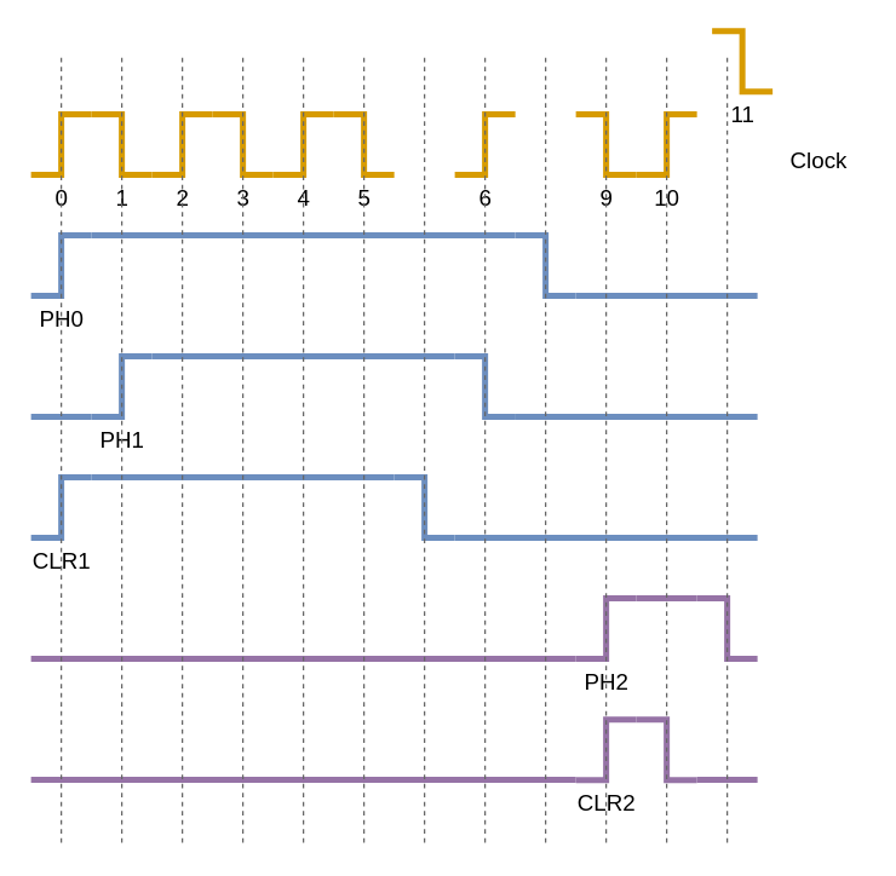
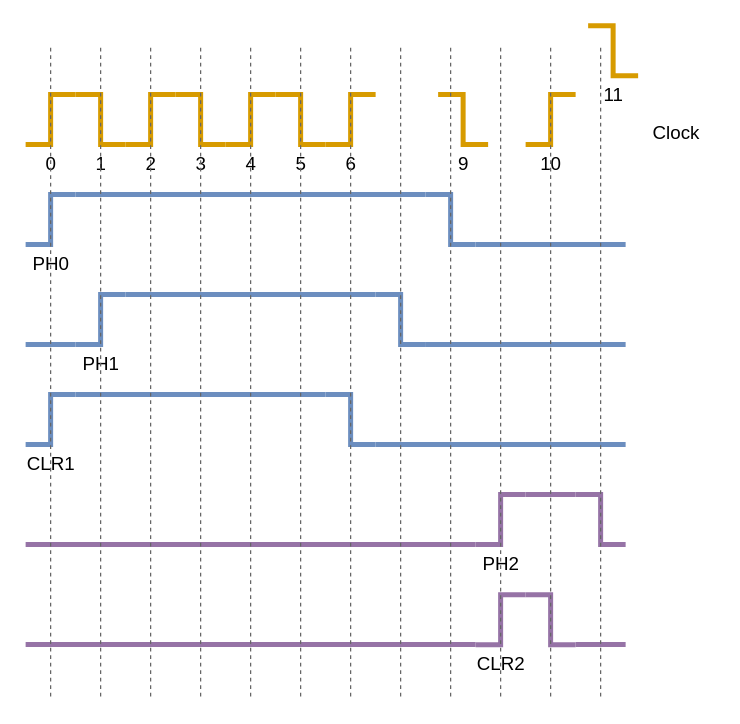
  <mxCell id="0" />
  <mxCell id="1" parent="0" />
  <mxCell id="2" value="0" style="pointerEvents=1;verticalLabelPosition=bottom;shadow=0;dashed=0;align=center;fillColor=#ffe6cc;html=1;verticalAlign=top;strokeWidth=4;shape=mxgraph.electrical.waveforms.step_1;fontStyle=0;fontSize=15;strokeColor=#d79b00;" parent="1" vertex="1"><mxGeometry x="20" y="75" width="40" height="40" as="geometry" /></mxCell>
  <mxCell id="3" value="1" style="pointerEvents=1;verticalLabelPosition=bottom;shadow=0;dashed=0;align=center;fillColor=#ffe6cc;html=1;verticalAlign=top;strokeWidth=4;shape=mxgraph.electrical.waveforms.step_2;fontSize=15;fontStyle=0;strokeColor=#d79b00;" parent="1" vertex="1"><mxGeometry x="60" y="75" width="40" height="40" as="geometry" /></mxCell>
  <mxCell id="4" value="2" style="pointerEvents=1;verticalLabelPosition=bottom;shadow=0;dashed=0;align=center;fillColor=#ffe6cc;html=1;verticalAlign=top;strokeWidth=4;shape=mxgraph.electrical.waveforms.step_1;fontStyle=0;fontSize=15;strokeColor=#d79b00;" parent="1" vertex="1"><mxGeometry x="100" y="75" width="40" height="40" as="geometry" /></mxCell>
  <mxCell id="5" value="3" style="pointerEvents=1;verticalLabelPosition=bottom;shadow=0;dashed=0;align=center;fillColor=#ffe6cc;html=1;verticalAlign=top;strokeWidth=4;shape=mxgraph.electrical.waveforms.step_2;fontSize=15;fontStyle=0;strokeColor=#d79b00;" parent="1" vertex="1"><mxGeometry x="140" y="75" width="40" height="40" as="geometry" /></mxCell>
  <mxCell id="6" value="4" style="pointerEvents=1;verticalLabelPosition=bottom;shadow=0;dashed=0;align=center;fillColor=#ffe6cc;html=1;verticalAlign=top;strokeWidth=4;shape=mxgraph.electrical.waveforms.step_1;fontStyle=0;fontSize=15;strokeColor=#d79b00;" parent="1" vertex="1"><mxGeometry x="180" y="75" width="40" height="40" as="geometry" /></mxCell>
  <mxCell id="7" value="5" style="pointerEvents=1;verticalLabelPosition=bottom;shadow=0;dashed=0;align=center;fillColor=#ffe6cc;html=1;verticalAlign=top;strokeWidth=4;shape=mxgraph.electrical.waveforms.step_2;fontSize=15;fontStyle=0;strokeColor=#d79b00;" parent="1" vertex="1"><mxGeometry x="220" y="75" width="40" height="40" as="geometry" /></mxCell>
- <mxCell id="8" value="6" style="pointerEvents=1;verticalLabelPosition=bottom;shadow=0;dashed=0;align=center;fillColor=#ffe6cc;html=1;verticalAlign=top;strokeWidth=4;shape=mxgraph.electrical.waveforms.step_1;fontStyle=0;fontSize=15;strokeColor=#d79b00;" parent="1" vertex="1"><mxGeometry x="300" y="75" width="40" height="40" as="geometry" /></mxCell>
+ <mxCell id="8" value="6" style="pointerEvents=1;verticalLabelPosition=bottom;shadow=0;dashed=0;align=center;fillColor=#ffe6cc;html=1;verticalAlign=top;strokeWidth=4;shape=mxgraph.electrical.waveforms.step_1;fontStyle=0;fontSize=15;strokeColor=#d79b00;" parent="1" vertex="1"><mxGeometry x="260" y="75" width="40" height="40" as="geometry" /></mxCell>
  <mxCell id="9" value="PH0" style="pointerEvents=1;verticalLabelPosition=bottom;shadow=0;dashed=0;align=center;fillColor=#dae8fc;html=1;verticalAlign=top;strokeWidth=4;shape=mxgraph.electrical.waveforms.step_1;fontSize=15;strokeColor=#6c8ebf;fontStyle=0" parent="1" vertex="1"><mxGeometry x="20" y="155" width="40" height="40" as="geometry" /></mxCell>
  <mxCell id="10" value="" style="pointerEvents=1;verticalLabelPosition=bottom;shadow=0;dashed=0;align=center;fillColor=#dae8fc;html=1;verticalAlign=top;strokeWidth=4;shape=mxgraph.electrical.waveforms.step_2;fontSize=15;strokeColor=#6c8ebf;" parent="1" vertex="1"><mxGeometry x="340" y="155" width="40" height="40" as="geometry" /></mxCell>
  <mxCell id="11" value="" style="endArrow=none;html=1;fontSize=15;strokeWidth=4;fillColor=#dae8fc;strokeColor=#6c8ebf;align=center;verticalAlign=top;" parent="1" edge="1"><mxGeometry width="50" height="50" relative="1" as="geometry"><mxPoint x="380" y="195" as="sourcePoint" /><mxPoint x="500" y="195" as="targetPoint" /><Array as="points"><mxPoint x="380" y="195" /></Array></mxGeometry></mxCell>
  <mxCell id="12" value="PH1" style="pointerEvents=1;verticalLabelPosition=bottom;shadow=0;dashed=0;align=center;fillColor=#dae8fc;html=1;verticalAlign=top;strokeWidth=4;shape=mxgraph.electrical.waveforms.step_1;fontSize=15;strokeColor=#6c8ebf;fontStyle=0" parent="1" vertex="1"><mxGeometry x="60" y="235" width="40" height="40" as="geometry" /></mxCell>
  <mxCell id="13" value="" style="pointerEvents=1;verticalLabelPosition=bottom;shadow=0;dashed=0;align=center;fillColor=#dae8fc;html=1;verticalAlign=top;strokeWidth=4;shape=mxgraph.electrical.waveforms.step_2;fontSize=15;strokeColor=#6c8ebf;" parent="1" vertex="1"><mxGeometry x="300" y="235" width="40" height="40" as="geometry" /></mxCell>
  <mxCell id="14" value="" style="endArrow=none;html=1;fontSize=15;strokeWidth=4;fillColor=#dae8fc;strokeColor=#6c8ebf;rounded=0;align=center;verticalAlign=top;" parent="1" edge="1"><mxGeometry width="50" height="50" relative="1" as="geometry"><mxPoint x="100" y="235" as="sourcePoint" /><mxPoint x="300" y="235" as="targetPoint" /><Array as="points" /></mxGeometry></mxCell>
  <mxCell id="15" value="" style="endArrow=none;html=1;fontSize=15;strokeWidth=4;fillColor=#dae8fc;strokeColor=#6c8ebf;rounded=0;align=center;verticalAlign=top;exitX=0.992;exitY=1;exitDx=0;exitDy=0;exitPerimeter=0;" parent="1" source="13" edge="1"><mxGeometry width="50" height="50" relative="1" as="geometry"><mxPoint x="380" y="275" as="sourcePoint" /><mxPoint x="500" y="275" as="targetPoint" /><Array as="points" /></mxGeometry></mxCell>
  <mxCell id="16" value="CLR1" style="pointerEvents=1;verticalLabelPosition=bottom;shadow=0;dashed=0;align=center;fillColor=#dae8fc;html=1;verticalAlign=top;strokeWidth=4;shape=mxgraph.electrical.waveforms.step_1;fontSize=15;strokeColor=#6c8ebf;fontStyle=0" parent="1" vertex="1"><mxGeometry x="20" y="315" width="40" height="40" as="geometry" /></mxCell>
  <mxCell id="17" value="" style="pointerEvents=1;verticalLabelPosition=bottom;shadow=0;dashed=0;align=center;fillColor=#dae8fc;html=1;verticalAlign=top;strokeWidth=4;shape=mxgraph.electrical.waveforms.step_2;fontSize=15;strokeColor=#6c8ebf;" parent="1" vertex="1"><mxGeometry x="260" y="315" width="40" height="40" as="geometry" /></mxCell>
  <mxCell id="18" value="" style="endArrow=none;html=1;fontSize=15;strokeWidth=4;fillColor=#dae8fc;strokeColor=#6c8ebf;rounded=0;align=center;verticalAlign=top;" parent="1" edge="1"><mxGeometry width="50" height="50" relative="1" as="geometry"><mxPoint x="60" y="315" as="sourcePoint" /><mxPoint x="260" y="315" as="targetPoint" /><Array as="points" /></mxGeometry></mxCell>
  <mxCell id="19" value="" style="endArrow=none;html=1;fontSize=15;strokeWidth=4;fillColor=#dae8fc;strokeColor=#6c8ebf;rounded=0;align=center;verticalAlign=top;" parent="1" edge="1"><mxGeometry width="50" height="50" relative="1" as="geometry"><mxPoint x="300" y="355" as="sourcePoint" /><mxPoint x="500" y="355" as="targetPoint" /><Array as="points" /></mxGeometry></mxCell>
  <mxCell id="20" value="PH2" style="pointerEvents=1;verticalLabelPosition=bottom;shadow=0;dashed=0;align=center;fillColor=#e1d5e7;html=1;verticalAlign=top;strokeWidth=4;shape=mxgraph.electrical.waveforms.step_1;fontSize=15;strokeColor=#9673a6;fontStyle=0" parent="1" vertex="1"><mxGeometry x="380" y="395" width="40" height="40" as="geometry" /></mxCell>
  <mxCell id="21" value="" style="pointerEvents=1;verticalLabelPosition=bottom;shadow=0;dashed=0;align=center;fillColor=#e1d5e7;html=1;verticalAlign=top;strokeWidth=4;shape=mxgraph.electrical.waveforms.step_2;fontSize=15;strokeColor=#9673a6;" parent="1" vertex="1"><mxGeometry x="460" y="395" width="40" height="40" as="geometry" /></mxCell>
  <mxCell id="22" value="" style="endArrow=none;html=1;fontSize=15;strokeWidth=4;fillColor=#e1d5e7;strokeColor=#9673a6;rounded=0;align=center;verticalAlign=top;" parent="1" edge="1"><mxGeometry width="50" height="50" relative="1" as="geometry"><mxPoint x="420" y="395" as="sourcePoint" /><mxPoint x="460" y="395" as="targetPoint" /><Array as="points" /></mxGeometry></mxCell>
  <mxCell id="23" value="CLR2" style="pointerEvents=1;verticalLabelPosition=bottom;shadow=0;dashed=0;align=center;fillColor=#e1d5e7;html=1;verticalAlign=top;strokeWidth=4;shape=mxgraph.electrical.waveforms.step_1;fontSize=15;strokeColor=#9673a6;fontStyle=0" parent="1" vertex="1"><mxGeometry x="380" y="475.1" width="40" height="40" as="geometry" /></mxCell>
  <mxCell id="24" value="" style="pointerEvents=1;verticalLabelPosition=bottom;shadow=0;dashed=0;align=center;fillColor=#e1d5e7;html=1;verticalAlign=top;strokeWidth=4;shape=mxgraph.electrical.waveforms.step_2;fontSize=15;strokeColor=#9673a6;" parent="1" vertex="1"><mxGeometry x="420" y="475.1" width="40" height="40" as="geometry" /></mxCell>
  <mxCell id="25" value="" style="endArrow=none;html=1;fontSize=15;strokeWidth=4;fillColor=#e1d5e7;strokeColor=#9673a6;rounded=0;align=center;verticalAlign=top;" parent="1" edge="1"><mxGeometry width="50" height="50" relative="1" as="geometry"><mxPoint x="20" y="515" as="sourcePoint" /><mxPoint x="380" y="515" as="targetPoint" /><Array as="points" /></mxGeometry></mxCell>
  <mxCell id="26" value="" style="endArrow=none;html=1;fontSize=15;strokeWidth=4;fillColor=#e1d5e7;strokeColor=#9673a6;rounded=0;align=center;verticalAlign=top;" parent="1" edge="1"><mxGeometry width="50" height="50" relative="1" as="geometry"><mxPoint x="20" y="435" as="sourcePoint" /><mxPoint x="380" y="435" as="targetPoint" /><Array as="points" /></mxGeometry></mxCell>
  <mxCell id="27" value="" style="endArrow=none;html=1;fontSize=15;strokeWidth=4;fillColor=#e1d5e7;strokeColor=#9673a6;rounded=0;align=center;verticalAlign=top;" parent="1" edge="1"><mxGeometry width="50" height="50" relative="1" as="geometry"><mxPoint x="460" y="515" as="sourcePoint" /><mxPoint x="500" y="515" as="targetPoint" /><Array as="points" /></mxGeometry></mxCell>
  <mxCell id="28" value="Clock" style="text;html=1;strokeColor=none;fillColor=none;align=left;verticalAlign=middle;whiteSpace=wrap;rounded=0;shadow=0;fontSize=15;" parent="1" vertex="1"><mxGeometry x="520" y="95" width="50" height="20" as="geometry" /></mxCell>
- <mxCell id="29" value="9" style="pointerEvents=1;verticalLabelPosition=bottom;shadow=0;dashed=0;align=center;fillColor=#ffe6cc;html=1;verticalAlign=top;strokeWidth=4;shape=mxgraph.electrical.waveforms.step_2;fontSize=15;fontStyle=0;strokeColor=#d79b00;" parent="1" vertex="1"><mxGeometry x="380" y="75" width="40" height="40" as="geometry" /></mxCell>
+ <mxCell id="29" value="9" style="pointerEvents=1;verticalLabelPosition=bottom;shadow=0;dashed=0;align=center;fillColor=#ffe6cc;html=1;verticalAlign=top;strokeWidth=4;shape=mxgraph.electrical.waveforms.step_2;fontSize=15;fontStyle=0;strokeColor=#d79b00;" parent="1" vertex="1"><mxGeometry x="350" y="75" width="40" height="40" as="geometry" /></mxCell>
  <mxCell id="30" value="10" style="pointerEvents=1;verticalLabelPosition=bottom;shadow=0;dashed=0;align=center;fillColor=#ffe6cc;html=1;verticalAlign=top;strokeWidth=4;shape=mxgraph.electrical.waveforms.step_1;fontStyle=0;fontSize=15;strokeColor=#d79b00;" parent="1" vertex="1"><mxGeometry x="420" y="75" width="40" height="40" as="geometry" /></mxCell>
  <mxCell id="31" value="11" style="pointerEvents=1;verticalLabelPosition=bottom;shadow=0;dashed=0;align=center;fillColor=#ffe6cc;html=1;verticalAlign=top;strokeWidth=4;shape=mxgraph.electrical.waveforms.step_2;fontSize=15;fontStyle=0;strokeColor=#d79b00;" parent="1" vertex="1"><mxGeometry x="470" y="20" width="40" height="40" as="geometry" /></mxCell>
  <mxCell id="32" value="" style="endArrow=none;html=1;fontSize=15;strokeWidth=4;fillColor=#dae8fc;strokeColor=#6c8ebf;rounded=0;align=center;verticalAlign=top;entryX=0;entryY=0;entryDx=0;entryDy=0;entryPerimeter=0;" parent="1" target="10" edge="1"><mxGeometry width="50" height="50" relative="1" as="geometry"><mxPoint x="60" y="155" as="sourcePoint" /><mxPoint x="100" y="155" as="targetPoint" /><Array as="points" /></mxGeometry></mxCell>
  <mxCell id="33" value="" style="endArrow=none;html=1;fontSize=15;strokeWidth=4;fillColor=#dae8fc;strokeColor=#6c8ebf;rounded=0;align=center;verticalAlign=top;" parent="1" edge="1"><mxGeometry width="50" height="50" relative="1" as="geometry"><mxPoint x="20" y="275" as="sourcePoint" /><mxPoint x="60" y="275" as="targetPoint" /><Array as="points" /></mxGeometry></mxCell>
  <mxCell id="34" value="Lineas" parent="0" />
  <mxCell id="35" value="" style="endArrow=none;dashed=1;html=1;strokeWidth=1;fontSize=18;fillColor=#f5f5f5;strokeColor=#666666;verticalAlign=top;align=center;" parent="34" edge="1"><mxGeometry width="50" height="50" relative="1" as="geometry"><mxPoint x="40" y="556.6" as="sourcePoint" /><mxPoint x="40" y="35" as="targetPoint" /></mxGeometry></mxCell>
  <mxCell id="36" value="" style="endArrow=none;dashed=1;html=1;strokeWidth=1;fontSize=18;fillColor=#f5f5f5;strokeColor=#666666;verticalAlign=top;align=center;" parent="34" edge="1"><mxGeometry width="50" height="50" relative="1" as="geometry"><mxPoint x="80" y="556.6" as="sourcePoint" /><mxPoint x="80" y="35" as="targetPoint" /></mxGeometry></mxCell>
  <mxCell id="37" value="" style="endArrow=none;dashed=1;html=1;strokeWidth=1;fontSize=18;fillColor=#f5f5f5;strokeColor=#666666;verticalAlign=top;align=center;" parent="34" edge="1"><mxGeometry width="50" height="50" relative="1" as="geometry"><mxPoint x="120" y="556.6" as="sourcePoint" /><mxPoint x="120" y="35" as="targetPoint" /></mxGeometry></mxCell>
  <mxCell id="38" value="" style="endArrow=none;dashed=1;html=1;strokeWidth=1;fontSize=18;fillColor=#f5f5f5;strokeColor=#666666;verticalAlign=top;align=center;" parent="34" edge="1"><mxGeometry width="50" height="50" relative="1" as="geometry"><mxPoint x="160" y="556.6" as="sourcePoint" /><mxPoint x="160" y="35" as="targetPoint" /></mxGeometry></mxCell>
  <mxCell id="39" value="" style="endArrow=none;dashed=1;html=1;strokeWidth=1;fontSize=18;fillColor=#f5f5f5;strokeColor=#666666;verticalAlign=top;align=center;" parent="34" edge="1"><mxGeometry width="50" height="50" relative="1" as="geometry"><mxPoint x="200" y="556.6" as="sourcePoint" /><mxPoint x="200" y="35" as="targetPoint" /></mxGeometry></mxCell>
  <mxCell id="40" value="" style="endArrow=none;dashed=1;html=1;strokeWidth=1;fontSize=18;fillColor=#f5f5f5;strokeColor=#666666;verticalAlign=top;align=center;" parent="34" edge="1"><mxGeometry width="50" height="50" relative="1" as="geometry"><mxPoint x="240" y="556.6" as="sourcePoint" /><mxPoint x="240" y="35" as="targetPoint" /></mxGeometry></mxCell>
  <mxCell id="41" value="" style="endArrow=none;dashed=1;html=1;strokeWidth=1;fontSize=18;fillColor=#f5f5f5;strokeColor=#666666;verticalAlign=top;align=center;" parent="34" edge="1"><mxGeometry width="50" height="50" relative="1" as="geometry"><mxPoint x="280" y="556.6" as="sourcePoint" /><mxPoint x="280" y="35" as="targetPoint" /></mxGeometry></mxCell>
  <mxCell id="42" value="" style="endArrow=none;dashed=1;html=1;strokeWidth=1;fontSize=18;fillColor=#f5f5f5;strokeColor=#666666;verticalAlign=top;align=center;" parent="34" edge="1"><mxGeometry width="50" height="50" relative="1" as="geometry"><mxPoint x="320" y="556.6" as="sourcePoint" /><mxPoint x="320" y="35" as="targetPoint" /></mxGeometry></mxCell>
  <mxCell id="43" value="" style="endArrow=none;dashed=1;html=1;strokeWidth=1;fontSize=18;fillColor=#f5f5f5;strokeColor=#666666;verticalAlign=top;align=center;" parent="34" edge="1"><mxGeometry width="50" height="50" relative="1" as="geometry"><mxPoint x="360" y="556.6" as="sourcePoint" /><mxPoint x="360" y="35" as="targetPoint" /></mxGeometry></mxCell>
  <mxCell id="44" value="" style="endArrow=none;dashed=1;html=1;strokeWidth=1;fontSize=18;fillColor=#f5f5f5;strokeColor=#666666;verticalAlign=top;align=center;" parent="34" edge="1"><mxGeometry width="50" height="50" relative="1" as="geometry"><mxPoint x="400" y="556.6" as="sourcePoint" /><mxPoint x="400" y="35" as="targetPoint" /></mxGeometry></mxCell>
  <mxCell id="45" value="" style="endArrow=none;dashed=1;html=1;strokeWidth=1;fontSize=18;fillColor=#f5f5f5;strokeColor=#666666;verticalAlign=top;align=center;" parent="34" edge="1"><mxGeometry width="50" height="50" relative="1" as="geometry"><mxPoint x="440" y="556.6" as="sourcePoint" /><mxPoint x="440" y="35" as="targetPoint" /></mxGeometry></mxCell>
  <mxCell id="46" value="" style="endArrow=none;dashed=1;html=1;strokeWidth=1;fontSize=18;fillColor=#f5f5f5;strokeColor=#666666;verticalAlign=top;align=center;" parent="34" edge="1"><mxGeometry width="50" height="50" relative="1" as="geometry"><mxPoint x="480" y="556.6" as="sourcePoint" /><mxPoint x="480" y="35" as="targetPoint" /></mxGeometry></mxCell>
